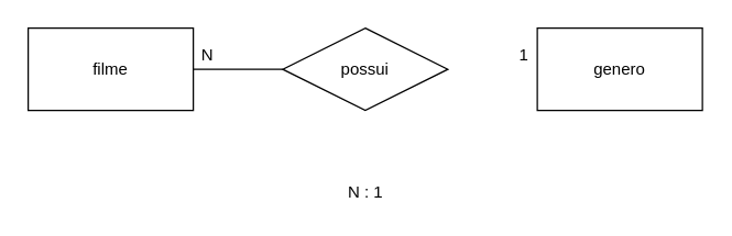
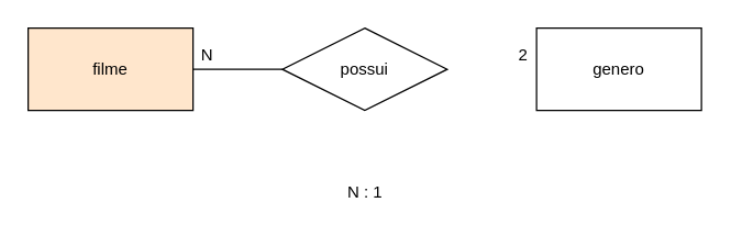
  <mxCell id="0" />
  <mxCell id="1" parent="0" />
  <mxCell id="2" style="edgeStyle=orthogonalEdgeStyle;rounded=0;orthogonalLoop=1;jettySize=auto;html=1;endArrow=none;endFill=0;" edge="1" parent="1" source="3" target="5"><mxGeometry relative="1" as="geometry" /></mxCell>
- <mxCell id="3" value="filme" style="whiteSpace=wrap;html=1;" vertex="1" parent="1"><mxGeometry x="20" y="20" width="120" height="60" as="geometry" /></mxCell>
+ <mxCell id="3" value="filme" style="whiteSpace=wrap;html=1;fillColor=#ffe6cc;" vertex="1" parent="1"><mxGeometry x="20" y="20" width="120" height="60" as="geometry" /></mxCell>
  <mxCell id="4" value="genero" style="whiteSpace=wrap;html=1;" vertex="1" parent="1"><mxGeometry x="390" y="20" width="120" height="60" as="geometry" /></mxCell>
  <mxCell id="5" value="possui" style="shape=rhombus;perimeter=rhombusPerimeter;whiteSpace=wrap;html=1;align=center;" vertex="1" parent="1"><mxGeometry x="205" y="20" width="120" height="60" as="geometry" /></mxCell>
  <mxCell id="6" value="N : 1" style="text;html=1;align=center;verticalAlign=middle;resizable=0;points=[];autosize=1;strokeColor=none;" vertex="1" parent="1"><mxGeometry x="245" y="130" width="40" height="20" as="geometry" /></mxCell>
  <mxCell id="7" value="N" style="text;html=1;align=center;verticalAlign=middle;resizable=0;points=[];autosize=1;strokeColor=none;" vertex="1" parent="1"><mxGeometry x="140" y="30" width="20" height="20" as="geometry" /></mxCell>
- <mxCell id="8" value="1" style="text;html=1;align=center;verticalAlign=middle;resizable=0;points=[];autosize=1;strokeColor=none;" vertex="1" parent="1"><mxGeometry x="370" y="30" width="20" height="20" as="geometry" /></mxCell>
+ <mxCell id="8" value="2" style="text;html=1;align=center;verticalAlign=middle;resizable=0;points=[];autosize=1;strokeColor=none;" vertex="1" parent="1"><mxGeometry x="370" y="30" width="20" height="20" as="geometry" /></mxCell>
